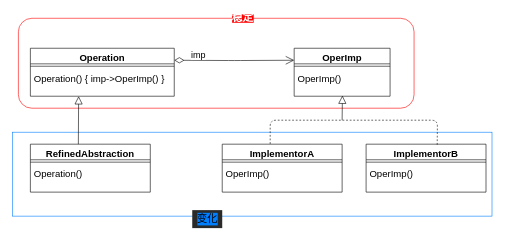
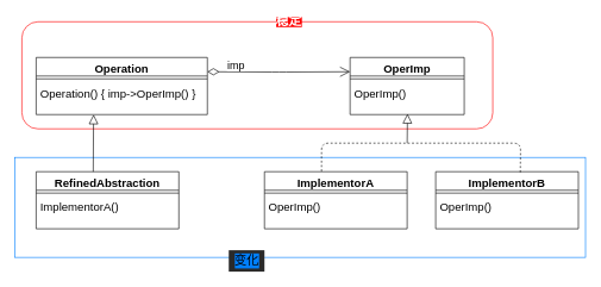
  <mxCell id="0" />
  <mxCell id="1" parent="0" />
  <mxCell id="2" value="" style="whiteSpace=wrap;html=1;fillColor=none;strokeColor=#007FFF;" vertex="1" parent="1"><mxGeometry x="20" y="220" width="800" height="140" as="geometry" /></mxCell>
  <mxCell id="3" value="" style="rounded=1;whiteSpace=wrap;html=1;fillColor=none;strokeColor=#FF0000;" vertex="1" parent="1"><mxGeometry x="30" y="30" width="660" height="150" as="geometry" /></mxCell>
  <mxCell id="4" value="Operation" style="swimlane;fontStyle=1;align=center;verticalAlign=top;childLayout=stackLayout;horizontal=1;startSize=26;horizontalStack=0;resizeParent=1;resizeParentMax=0;resizeLast=0;collapsible=1;marginBottom=0;fontSize=16;" parent="1" vertex="1"><mxGeometry x="50" y="80" width="240" height="80" as="geometry"><mxRectangle x="80" y="120" width="140" height="26" as="alternateBounds" /></mxGeometry></mxCell>
  <mxCell id="5" value="" style="line;strokeWidth=1;fillColor=none;align=left;verticalAlign=middle;spacingTop=-1;spacingLeft=3;spacingRight=3;rotatable=0;labelPosition=right;points=[];portConstraint=eastwest;" parent="4" vertex="1"><mxGeometry y="26" width="240" height="8" as="geometry" /></mxCell>
  <mxCell id="6" value="Operation() { imp-&gt;OperImp() }" style="text;strokeColor=none;fillColor=none;align=left;verticalAlign=top;spacingLeft=4;spacingRight=4;overflow=hidden;rotatable=0;points=[[0,0.5],[1,0.5]];portConstraint=eastwest;fontSize=16;" parent="4" vertex="1"><mxGeometry y="34" width="240" height="46" as="geometry" /></mxCell>
  <mxCell id="7" value="RefinedAbstraction" style="swimlane;fontStyle=1;align=center;verticalAlign=top;childLayout=stackLayout;horizontal=1;startSize=26;horizontalStack=0;resizeParent=1;resizeParentMax=0;resizeLast=0;collapsible=1;marginBottom=0;fontSize=16;" parent="1" vertex="1"><mxGeometry x="50" y="240" width="200" height="80" as="geometry"><mxRectangle x="80" y="120" width="140" height="26" as="alternateBounds" /></mxGeometry></mxCell>
  <mxCell id="8" value="" style="line;strokeWidth=1;fillColor=none;align=left;verticalAlign=middle;spacingTop=-1;spacingLeft=3;spacingRight=3;rotatable=0;labelPosition=right;points=[];portConstraint=eastwest;" parent="7" vertex="1"><mxGeometry y="26" width="200" height="8" as="geometry" /></mxCell>
- <mxCell id="9" value="Operation()" style="text;strokeColor=none;fillColor=none;align=left;verticalAlign=top;spacingLeft=4;spacingRight=4;overflow=hidden;rotatable=0;points=[[0,0.5],[1,0.5]];portConstraint=eastwest;fontSize=16;" parent="7" vertex="1"><mxGeometry y="34" width="200" height="46" as="geometry" /></mxCell>
+ <mxCell id="9" value="ImplementorA()" style="text;strokeColor=none;fillColor=none;align=left;verticalAlign=top;spacingLeft=4;spacingRight=4;overflow=hidden;rotatable=0;points=[[0,0.5],[1,0.5]];portConstraint=eastwest;fontSize=16;" parent="7" vertex="1"><mxGeometry y="34" width="200" height="46" as="geometry" /></mxCell>
  <mxCell id="10" value="OperImp" style="swimlane;fontStyle=1;align=center;verticalAlign=top;childLayout=stackLayout;horizontal=1;startSize=26;horizontalStack=0;resizeParent=1;resizeParentMax=0;resizeLast=0;collapsible=1;marginBottom=0;fontSize=16;" parent="1" vertex="1"><mxGeometry x="490" y="80" width="160" height="80" as="geometry"><mxRectangle x="80" y="120" width="140" height="26" as="alternateBounds" /></mxGeometry></mxCell>
  <mxCell id="11" value="" style="line;strokeWidth=1;fillColor=none;align=left;verticalAlign=middle;spacingTop=-1;spacingLeft=3;spacingRight=3;rotatable=0;labelPosition=right;points=[];portConstraint=eastwest;" parent="10" vertex="1"><mxGeometry y="26" width="160" height="8" as="geometry" /></mxCell>
  <mxCell id="12" value="OperImp()" style="text;strokeColor=none;fillColor=none;align=left;verticalAlign=top;spacingLeft=4;spacingRight=4;overflow=hidden;rotatable=0;points=[[0,0.5],[1,0.5]];portConstraint=eastwest;fontSize=16;" parent="10" vertex="1"><mxGeometry y="34" width="160" height="46" as="geometry" /></mxCell>
  <mxCell id="13" value="ImplementorA" style="swimlane;fontStyle=1;align=center;verticalAlign=top;childLayout=stackLayout;horizontal=1;startSize=26;horizontalStack=0;resizeParent=1;resizeParentMax=0;resizeLast=0;collapsible=1;marginBottom=0;fontSize=16;" parent="1" vertex="1"><mxGeometry x="370" y="240" width="200" height="80" as="geometry"><mxRectangle x="80" y="120" width="140" height="26" as="alternateBounds" /></mxGeometry></mxCell>
  <mxCell id="14" value="" style="line;strokeWidth=1;fillColor=none;align=left;verticalAlign=middle;spacingTop=-1;spacingLeft=3;spacingRight=3;rotatable=0;labelPosition=right;points=[];portConstraint=eastwest;" parent="13" vertex="1"><mxGeometry y="26" width="200" height="8" as="geometry" /></mxCell>
  <mxCell id="15" value="OperImp()" style="text;strokeColor=none;fillColor=none;align=left;verticalAlign=top;spacingLeft=4;spacingRight=4;overflow=hidden;rotatable=0;points=[[0,0.5],[1,0.5]];portConstraint=eastwest;fontSize=16;" parent="13" vertex="1"><mxGeometry y="34" width="200" height="46" as="geometry" /></mxCell>
  <mxCell id="16" value="ImplementorB" style="swimlane;fontStyle=1;align=center;verticalAlign=top;childLayout=stackLayout;horizontal=1;startSize=26;horizontalStack=0;resizeParent=1;resizeParentMax=0;resizeLast=0;collapsible=1;marginBottom=0;fontSize=16;" parent="1" vertex="1"><mxGeometry x="610" y="240" width="200" height="80" as="geometry"><mxRectangle x="80" y="120" width="140" height="26" as="alternateBounds" /></mxGeometry></mxCell>
  <mxCell id="17" value="" style="line;strokeWidth=1;fillColor=none;align=left;verticalAlign=middle;spacingTop=-1;spacingLeft=3;spacingRight=3;rotatable=0;labelPosition=right;points=[];portConstraint=eastwest;" parent="16" vertex="1"><mxGeometry y="26" width="200" height="8" as="geometry" /></mxCell>
  <mxCell id="18" value="OperImp()" style="text;strokeColor=none;fillColor=none;align=left;verticalAlign=top;spacingLeft=4;spacingRight=4;overflow=hidden;rotatable=0;points=[[0,0.5],[1,0.5]];portConstraint=eastwest;fontSize=16;" parent="16" vertex="1"><mxGeometry y="34" width="200" height="46" as="geometry" /></mxCell>
  <mxCell id="19" value="" style="endArrow=none;html=1;entryX=0.593;entryY=0.019;entryDx=0;entryDy=0;exitX=0.4;exitY=-0.006;exitDx=0;exitDy=0;exitPerimeter=0;entryPerimeter=0;dashed=1;" parent="1" target="16" edge="1" source="13"><mxGeometry width="50" height="50" relative="1" as="geometry"><mxPoint x="397" y="239.52" as="sourcePoint" /><mxPoint x="678.4" y="240" as="targetPoint" /><Array as="points"><mxPoint x="450" y="200" /><mxPoint x="538.4" y="200" /><mxPoint x="678.4" y="200" /><mxPoint x="729" y="200" /></Array></mxGeometry></mxCell>
  <mxCell id="20" value="" style="endArrow=block;html=1;endFill=0;endSize=11;entryX=0.503;entryY=0.978;entryDx=0;entryDy=0;entryPerimeter=0;" parent="1" target="12" edge="1"><mxGeometry width="50" height="50" relative="1" as="geometry"><mxPoint x="570" y="200" as="sourcePoint" /><mxPoint x="437" y="140" as="targetPoint" /></mxGeometry></mxCell>
  <mxCell id="21" value="" style="endArrow=block;html=1;endFill=0;endSize=11;entryX=0.503;entryY=0.978;entryDx=0;entryDy=0;entryPerimeter=0;" edge="1" parent="1"><mxGeometry width="50" height="50" relative="1" as="geometry"><mxPoint x="130" y="240" as="sourcePoint" /><mxPoint x="130.48" y="159.998" as="targetPoint" /></mxGeometry></mxCell>
  <mxCell id="22" value="imp" style="endArrow=open;html=1;endSize=12;startArrow=diamondThin;startSize=14;startFill=0;edgeStyle=orthogonalEdgeStyle;fontSize=15;entryX=0;entryY=0.25;entryDx=0;entryDy=0;" edge="1" parent="1" target="10"><mxGeometry x="-0.6" y="10" relative="1" as="geometry"><mxPoint x="290" y="100" as="sourcePoint" /><mxPoint x="560" y="100" as="targetPoint" /><mxPoint as="offset" /></mxGeometry></mxCell>
  <mxCell id="23" value="&lt;span style=&quot;line-height: 120% ; background-color: rgb(255 , 0 , 0)&quot;&gt;&lt;font style=&quot;font-size: 18px&quot; color=&quot;#ffffff&quot;&gt;&lt;b&gt;稳定&lt;/b&gt;&lt;/font&gt;&lt;/span&gt;" style="text;html=1;align=center;verticalAlign=middle;resizable=0;points=[];autosize=1;" vertex="1" parent="1"><mxGeometry x="379" y="20" width="50" height="20" as="geometry" /></mxCell>
  <mxCell id="24" value="变化" style="text;html=1;align=center;verticalAlign=middle;resizable=0;points=[];autosize=1;fillColor=#2a2a2a;labelBackgroundColor=#007FFF;fontSize=17;" vertex="1" parent="1"><mxGeometry x="320" y="350" width="50" height="30" as="geometry" /></mxCell>
